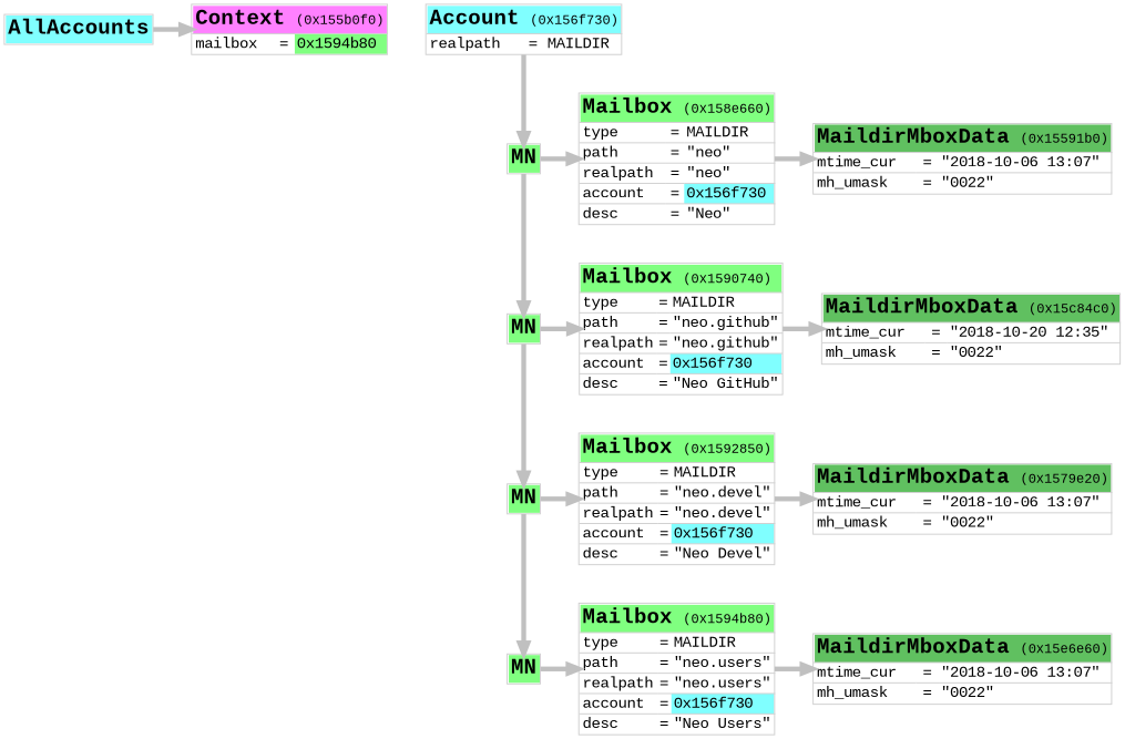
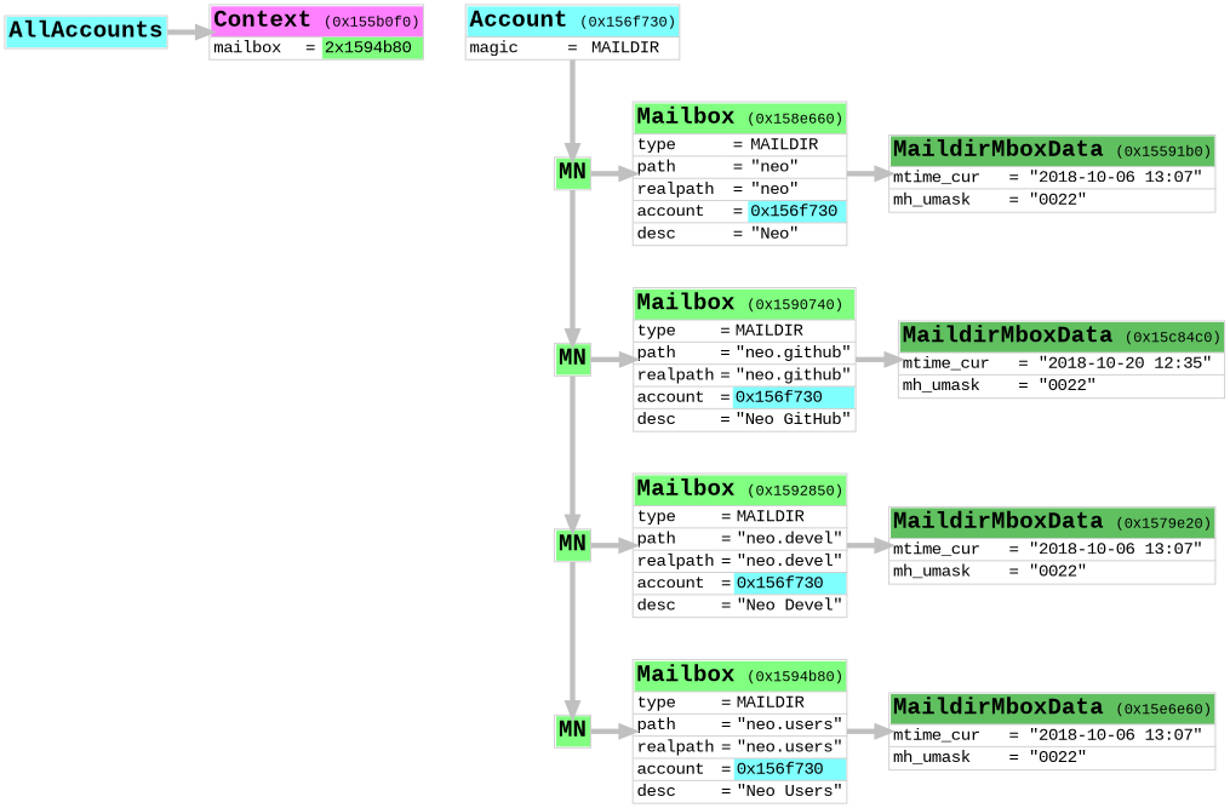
  digraph {
    fontname="Liberation Mono"
    nodesep=0.5
    rankdir=TB
    ranksep=0.5
    node [fontname="Liberation Mono" shape=plain]
    edge [arrowsize=1.0 color="#c0c0c0" fontname="Liberation Mono" penwidth=4.5]
    n1 [label=<<table cellspacing="0" border="1" rows="*" color="#d0d0d0"> 		<tr> 			<td border="0" bgcolor="#80ffff" port="top"><font color="#000000" point-size="20"><b>AllAccounts</b></font></td> 		</tr> 		</table>>]
-   n2 [label=<<table cellspacing="0" border="1" rows="*" color="#d0d0d0"> 		<tr> 			<td border="0" align="left" bgcolor="#ff80ff" port="top" colspan="3"><font color="#000000" point-size="20"><b>Context</b></font> <font point-size="12">(0x155b0f0)</font></td> 		</tr> 		<tr> 			<td border="0" align="left">mailbox</td> 			<td border="0">=</td> 			<td border="0" align="left" bgcolor="#80ff80">0x1594b80</td> 		</tr> 		</table>>]
-   n3 [label=<<table cellspacing="0" border="1" rows="*" color="#d0d0d0"> 		<tr> 			<td border="0" align="left" bgcolor="#80ffff" port="top" colspan="3"><font color="#000000" point-size="20"><b>Account</b></font> <font point-size="12">(0x156f730)</font></td> 		</tr> 		<tr> 			<td border="0" align="left">realpath</td> 			<td border="0">=</td> 			<td border="0" align="left">MAILDIR</td> 		</tr> 		</table>>]
+   n2 [label=<<table cellspacing="0" border="1" rows="*" color="#d0d0d0"> 		<tr> 			<td border="0" align="left" bgcolor="#ff80ff" port="top" colspan="3"><font color="#000000" point-size="20"><b>Context</b></font> <font point-size="12">(0x155b0f0)</font></td> 		</tr> 		<tr> 			<td border="0" align="left">mailbox</td> 			<td border="0">=</td> 			<td border="0" align="left" bgcolor="#80ff80">2x1594b80</td> 		</tr> 		</table>>]
+   n3 [label=<<table cellspacing="0" border="1" rows="*" color="#d0d0d0"> 		<tr> 			<td border="0" align="left" bgcolor="#80ffff" port="top" colspan="3"><font color="#000000" point-size="20"><b>Account</b></font> <font point-size="12">(0x156f730)</font></td> 		</tr> 		<tr> 			<td border="0" align="left">magic</td> 			<td border="0">=</td> 			<td border="0" align="left">MAILDIR</td> 		</tr> 		</table>>]
    n4 [label=<<table cellspacing="0" border="1" rows="*" color="#d0d0d0"> 		<tr> 			<td border="0" bgcolor="#80ff80" port="top"><font color="#000000" point-size="20"><b>MN</b></font></td> 		</tr> 		</table>>]
    n5 [label=<<table cellspacing="0" border="1" rows="*" color="#d0d0d0"> 		<tr> 			<td border="0" align="left" bgcolor="#80ff80" port="top" colspan="3"><font color="#000000" point-size="20"><b>Mailbox</b></font> <font point-size="12">(0x158e660)</font></td> 		</tr> 		<tr> 			<td border="0" align="left">type</td> 			<td border="0">=</td> 			<td border="0" align="left">MAILDIR</td> 		</tr> 		<tr> 			<td border="0" align="left">path</td> 			<td border="0">=</td> 			<td border="0" align="left">"neo"</td> 		</tr> 		<tr> 			<td border="0" align="left">realpath</td> 			<td border="0">=</td> 			<td border="0" align="left">"neo"</td> 		</tr> 		<tr> 			<td border="0" align="left">account</td> 			<td border="0">=</td> 			<td border="0" align="left" bgcolor="#80ffff">0x156f730</td> 		</tr> 		<tr> 			<td border="0" align="left">desc</td> 			<td border="0">=</td> 			<td border="0" align="left">"Neo"</td> 		</tr> 		</table>>]
    n6 [label=<<table cellspacing="0" border="1" rows="*" color="#d0d0d0"> 		<tr> 			<td border="0" align="left" bgcolor="#60c060" port="top" colspan="3"><font color="#000000" point-size="20"><b>MaildirMboxData</b></font> <font point-size="12">(0x15591b0)</font></td> 		</tr> 		<tr> 			<td border="0" align="left">mtime_cur</td> 			<td border="0">=</td> 			<td border="0" align="left">"2018-10-06 13:07"</td> 		</tr> 		<tr> 			<td border="0" align="left">mh_umask</td> 			<td border="0">=</td> 			<td border="0" align="left">"0022"</td> 		</tr> 		</table>>]
    n7 [label=<<table cellspacing="0" border="1" rows="*" color="#d0d0d0"> 		<tr> 			<td border="0" bgcolor="#80ff80" port="top"><font color="#000000" point-size="20"><b>MN</b></font></td> 		</tr> 		</table>>]
    n8 [label=<<table cellspacing="0" border="1" rows="*" color="#d0d0d0"> 		<tr> 			<td border="0" align="left" bgcolor="#80ff80" port="top" colspan="3"><font color="#000000" point-size="20"><b>Mailbox</b></font> <font point-size="12">(0x1590740)</font></td> 		</tr> 		<tr> 			<td border="0" align="left">type</td> 			<td border="0">=</td> 			<td border="0" align="left">MAILDIR</td> 		</tr> 		<tr> 			<td border="0" align="left">path</td> 			<td border="0">=</td> 			<td border="0" align="left">"neo.github"</td> 		</tr> 		<tr> 			<td border="0" align="left">realpath</td> 			<td border="0">=</td> 			<td border="0" align="left">"neo.github"</td> 		</tr> 		<tr> 			<td border="0" align="left">account</td> 			<td border="0">=</td> 			<td border="0" align="left" bgcolor="#80ffff">0x156f730</td> 		</tr> 		<tr> 			<td border="0" align="left">desc</td> 			<td border="0">=</td> 			<td border="0" align="left">"Neo GitHub"</td> 		</tr> 		</table>>]
    n9 [label=<<table cellspacing="0" border="1" rows="*" color="#d0d0d0"> 		<tr> 			<td border="0" align="left" bgcolor="#60c060" port="top" colspan="3"><font color="#000000" point-size="20"><b>MaildirMboxData</b></font> <font point-size="12">(0x15c84c0)</font></td> 		</tr> 		<tr> 			<td border="0" align="left">mtime_cur</td> 			<td border="0">=</td> 			<td border="0" align="left">"2018-10-20 12:35"</td> 		</tr> 		<tr> 			<td border="0" align="left">mh_umask</td> 			<td border="0">=</td> 			<td border="0" align="left">"0022"</td> 		</tr> 		</table>>]
    n10 [label=<<table cellspacing="0" border="1" rows="*" color="#d0d0d0"> 		<tr> 			<td border="0" bgcolor="#80ff80" port="top"><font color="#000000" point-size="20"><b>MN</b></font></td> 		</tr> 		</table>>]
    n11 [label=<<table cellspacing="0" border="1" rows="*" color="#d0d0d0"> 		<tr> 			<td border="0" align="left" bgcolor="#80ff80" port="top" colspan="3"><font color="#000000" point-size="20"><b>Mailbox</b></font> <font point-size="12">(0x1592850)</font></td> 		</tr> 		<tr> 			<td border="0" align="left">type</td> 			<td border="0">=</td> 			<td border="0" align="left">MAILDIR</td> 		</tr> 		<tr> 			<td border="0" align="left">path</td> 			<td border="0">=</td> 			<td border="0" align="left">"neo.devel"</td> 		</tr> 		<tr> 			<td border="0" align="left">realpath</td> 			<td border="0">=</td> 			<td border="0" align="left">"neo.devel"</td> 		</tr> 		<tr> 			<td border="0" align="left">account</td> 			<td border="0">=</td> 			<td border="0" align="left" bgcolor="#80ffff">0x156f730</td> 		</tr> 		<tr> 			<td border="0" align="left">desc</td> 			<td border="0">=</td> 			<td border="0" align="left">"Neo Devel"</td> 		</tr> 		</table>>]
    n12 [label=<<table cellspacing="0" border="1" rows="*" color="#d0d0d0"> 		<tr> 			<td border="0" align="left" bgcolor="#60c060" port="top" colspan="3"><font color="#000000" point-size="20"><b>MaildirMboxData</b></font> <font point-size="12">(0x1579e20)</font></td> 		</tr> 		<tr> 			<td border="0" align="left">mtime_cur</td> 			<td border="0">=</td> 			<td border="0" align="left">"2018-10-06 13:07"</td> 		</tr> 		<tr> 			<td border="0" align="left">mh_umask</td> 			<td border="0">=</td> 			<td border="0" align="left">"0022"</td> 		</tr> 		</table>>]
    n13 [label=<<table cellspacing="0" border="1" rows="*" color="#d0d0d0"> 		<tr> 			<td border="0" bgcolor="#80ff80" port="top"><font color="#000000" point-size="20"><b>MN</b></font></td> 		</tr> 		</table>>]
    n14 [label=<<table cellspacing="0" border="1" rows="*" color="#d0d0d0"> 		<tr> 			<td border="0" align="left" bgcolor="#80ff80" port="top" colspan="3"><font color="#000000" point-size="20"><b>Mailbox</b></font> <font point-size="12">(0x1594b80)</font></td> 		</tr> 		<tr> 			<td border="0" align="left">type</td> 			<td border="0">=</td> 			<td border="0" align="left">MAILDIR</td> 		</tr> 		<tr> 			<td border="0" align="left">path</td> 			<td border="0">=</td> 			<td border="0" align="left">"neo.users"</td> 		</tr> 		<tr> 			<td border="0" align="left">realpath</td> 			<td border="0">=</td> 			<td border="0" align="left">"neo.users"</td> 		</tr> 		<tr> 			<td border="0" align="left">account</td> 			<td border="0">=</td> 			<td border="0" align="left" bgcolor="#80ffff">0x156f730</td> 		</tr> 		<tr> 			<td border="0" align="left">desc</td> 			<td border="0">=</td> 			<td border="0" align="left">"Neo Users"</td> 		</tr> 		</table>>]
    n15 [label=<<table cellspacing="0" border="1" rows="*" color="#d0d0d0"> 		<tr> 			<td border="0" align="left" bgcolor="#60c060" port="top" colspan="3"><font color="#000000" point-size="20"><b>MaildirMboxData</b></font> <font point-size="12">(0x15e6e60)</font></td> 		</tr> 		<tr> 			<td border="0" align="left">mtime_cur</td> 			<td border="0">=</td> 			<td border="0" align="left">"2018-10-06 13:07"</td> 		</tr> 		<tr> 			<td border="0" align="left">mh_umask</td> 			<td border="0">=</td> 			<td border="0" align="left">"0022"</td> 		</tr> 		</table>>]
    subgraph sub_1 {
      rank=same
      n1
      n2
    }
    subgraph sub_2 {
      rank=same
      n3
    }
    subgraph sub_3 {
      rank=same
      n4
      n5
      n6
    }
    subgraph sub_4 {
      rank=same
      n7
      n8
      n9
    }
    subgraph sub_5 {
      rank=same
      n10
      n11
      n12
    }
    subgraph sub_6 {
      rank=same
      n13
      n14
      n15
    }
    n1 -> n2
    n3 -> n4
    n4 -> n5
    n4 -> n7
    n5 -> n6
    n7 -> n8
    n7 -> n10
    n8 -> n9
    n10 -> n11
    n10 -> n13
    n11 -> n12
    n13 -> n14
    n14 -> n15
  }
